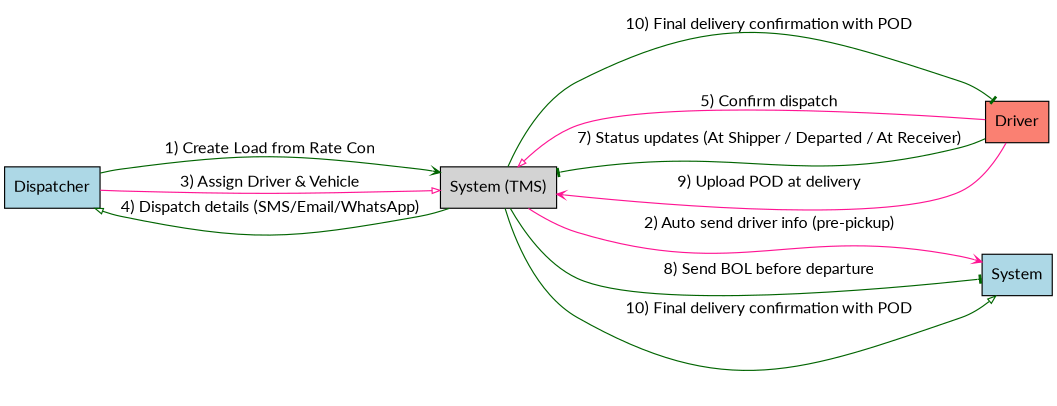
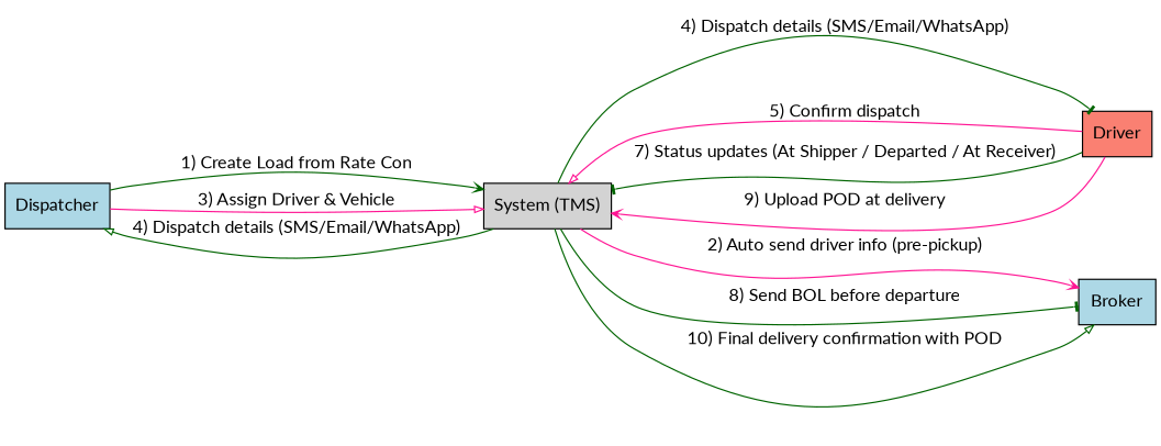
  digraph {
    fontname=Lato
    rankdir=LR
    node [fillcolor=lightblue fontname=Lato shape=box style=filled]
    edge [arrowhead=onormal arrowsize=0.7 color=darkgreen fontname=Lato]
    n1 [label=Dispatcher]
    n2 [fillcolor=lightgrey label="System (TMS)"]
    n3 [fillcolor=salmon label=Driver]
-   n4 [label=System]
+   n4 [label=Broker]
    n1 -> n2 [arrowhead=vee label="1) Create Load from Rate Con"]
    n1 -> n2 [color=deeppink label="3) Assign Driver & Vehicle"]
    n2 -> n1 [label="4) Dispatch details (SMS/Email/WhatsApp)"]
-   n2 -> n3 [arrowhead=tee label="10) Final delivery confirmation with POD"]
+   n2 -> n3 [arrowhead=tee label="4) Dispatch details (SMS/Email/WhatsApp)"]
    n2 -> n4 [arrowhead=vee color=deeppink label="2) Auto send driver info (pre-pickup)"]
    n2 -> n4 [arrowhead=tee label="8) Send BOL before departure"]
    n2 -> n4 [label="10) Final delivery confirmation with POD"]
    n3 -> n2 [color=deeppink label="5) Confirm dispatch"]
    n3 -> n2 [arrowhead=tee label="7) Status updates (At Shipper / Departed / At Receiver)"]
    n3 -> n2 [arrowhead=vee color=deeppink label="9) Upload POD at delivery"]
  }
